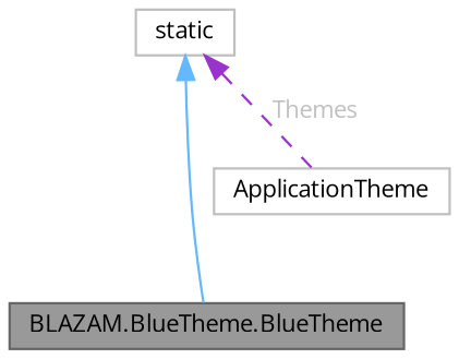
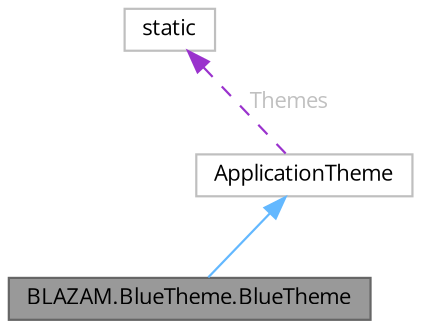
  digraph {
    fontname="Open Sans"
    node [color=grey75 fillcolor=white fontname="Open Sans" fontsize=10 shape=box style=filled]
    edge [dir=back fontname="Open Sans" fontsize=10 labelfontname=Helvetica labelfontsize=10]
    n1 [color=gray40 fillcolor=grey60 fontcolor=black height=0.2 label="BLAZAM.BlueTheme.BlueTheme" width=0.4]
    n2 [height=0.2 label=ApplicationTheme width=0.4]
    n3 [height=0.2 label=static width=0.4]
-   n3 -> n1 [color=steelblue1 style=solid]
+   n2 -> n1 [color=steelblue1 style=solid]
    n3 -> n2 [color=darkorchid3 fontcolor=grey label=" Themes" style=dashed]
  }
